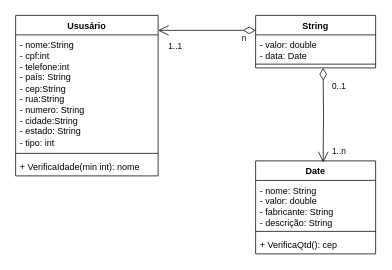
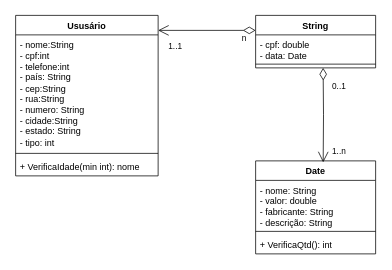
  <mxCell id="0" />
  <mxCell id="1" parent="0" />
  <mxCell id="2" value="Ususário" style="swimlane;fontStyle=1;align=center;verticalAlign=top;childLayout=stackLayout;horizontal=1;startSize=26;horizontalStack=0;resizeParent=1;resizeParentMax=0;resizeLast=0;collapsible=1;marginBottom=0;whiteSpace=wrap;html=1;" parent="1" vertex="1"><mxGeometry x="20" y="20" width="190" height="214" as="geometry" /></mxCell>
  <mxCell id="3" value="- nome:String&lt;div&gt;- cpf:int&lt;/div&gt;&lt;div&gt;- telefone:int&lt;/div&gt;&lt;div&gt;- país: String&lt;/div&gt;&lt;div&gt;- cep:String&lt;/div&gt;&lt;div&gt;- rua:String&lt;/div&gt;&lt;div&gt;- numero: String&lt;/div&gt;&lt;div&gt;- cidade:String&lt;/div&gt;&lt;div&gt;- estado: String&lt;/div&gt;&lt;div&gt;- tipo: int&lt;/div&gt;&lt;div&gt;&lt;br&gt;&lt;/div&gt;&lt;div&gt;&lt;br&gt;&lt;/div&gt;" style="text;strokeColor=none;fillColor=none;align=left;verticalAlign=top;spacingLeft=4;spacingRight=4;overflow=hidden;rotatable=0;points=[[0,0.5],[1,0.5]];portConstraint=eastwest;whiteSpace=wrap;html=1;" parent="2" vertex="1"><mxGeometry y="26" width="190" height="154" as="geometry" /></mxCell>
  <mxCell id="4" value="" style="line;strokeWidth=1;fillColor=none;align=left;verticalAlign=middle;spacingTop=-1;spacingLeft=3;spacingRight=3;rotatable=0;labelPosition=right;points=[];portConstraint=eastwest;strokeColor=inherit;" parent="2" vertex="1"><mxGeometry y="180" width="190" height="8" as="geometry" /></mxCell>
  <mxCell id="5" value="+ VerificaIdade(min int): nome&amp;nbsp;" style="text;strokeColor=none;fillColor=none;align=left;verticalAlign=top;spacingLeft=4;spacingRight=4;overflow=hidden;rotatable=0;points=[[0,0.5],[1,0.5]];portConstraint=eastwest;whiteSpace=wrap;html=1;" parent="2" vertex="1"><mxGeometry y="188" width="190" height="26" as="geometry" /></mxCell>
  <mxCell id="6" value="String" style="swimlane;fontStyle=1;align=center;verticalAlign=top;childLayout=stackLayout;horizontal=1;startSize=26;horizontalStack=0;resizeParent=1;resizeParentMax=0;resizeLast=0;collapsible=1;marginBottom=0;whiteSpace=wrap;html=1;" parent="1" vertex="1"><mxGeometry x="340" y="20" width="160" height="70" as="geometry" /></mxCell>
- <mxCell id="7" value="- valor: double&lt;div&gt;- data: Date&lt;/div&gt;" style="text;strokeColor=none;fillColor=none;align=left;verticalAlign=top;spacingLeft=4;spacingRight=4;overflow=hidden;rotatable=0;points=[[0,0.5],[1,0.5]];portConstraint=eastwest;whiteSpace=wrap;html=1;" parent="6" vertex="1"><mxGeometry y="26" width="160" height="34" as="geometry" /></mxCell>
+ <mxCell id="7" value="- cpf: double&lt;div&gt;- data: Date&lt;/div&gt;" style="text;strokeColor=none;fillColor=none;align=left;verticalAlign=top;spacingLeft=4;spacingRight=4;overflow=hidden;rotatable=0;points=[[0,0.5],[1,0.5]];portConstraint=eastwest;whiteSpace=wrap;html=1;" parent="6" vertex="1"><mxGeometry y="26" width="160" height="34" as="geometry" /></mxCell>
  <mxCell id="8" value="" style="line;strokeWidth=1;fillColor=none;align=left;verticalAlign=middle;spacingTop=-1;spacingLeft=3;spacingRight=3;rotatable=0;labelPosition=right;points=[];portConstraint=eastwest;strokeColor=inherit;" parent="6" vertex="1"><mxGeometry y="60" width="160" height="10" as="geometry" /></mxCell>
  <mxCell id="9" value="Date" style="swimlane;fontStyle=1;align=center;verticalAlign=top;childLayout=stackLayout;horizontal=1;startSize=26;horizontalStack=0;resizeParent=1;resizeParentMax=0;resizeLast=0;collapsible=1;marginBottom=0;whiteSpace=wrap;html=1;" parent="1" vertex="1"><mxGeometry x="340" y="214" width="160" height="124" as="geometry" /></mxCell>
  <mxCell id="10" value="- nome: String&lt;div&gt;- valor: double&lt;/div&gt;&lt;div&gt;- fabricante: String&lt;/div&gt;&lt;div&gt;- descrição: String&lt;/div&gt;" style="text;strokeColor=none;fillColor=none;align=left;verticalAlign=top;spacingLeft=4;spacingRight=4;overflow=hidden;rotatable=0;points=[[0,0.5],[1,0.5]];portConstraint=eastwest;whiteSpace=wrap;html=1;" parent="9" vertex="1"><mxGeometry y="26" width="160" height="64" as="geometry" /></mxCell>
  <mxCell id="11" value="" style="line;strokeWidth=1;fillColor=none;align=left;verticalAlign=middle;spacingTop=-1;spacingLeft=3;spacingRight=3;rotatable=0;labelPosition=right;points=[];portConstraint=eastwest;strokeColor=inherit;" parent="9" vertex="1"><mxGeometry y="90" width="160" height="8" as="geometry" /></mxCell>
- <mxCell id="12" value="+ VerificaQtd(): cep" style="text;strokeColor=none;fillColor=none;align=left;verticalAlign=top;spacingLeft=4;spacingRight=4;overflow=hidden;rotatable=0;points=[[0,0.5],[1,0.5]];portConstraint=eastwest;whiteSpace=wrap;html=1;" parent="9" vertex="1"><mxGeometry y="98" width="160" height="26" as="geometry" /></mxCell>
+ <mxCell id="12" value="+ VerificaQtd(): int" style="text;strokeColor=none;fillColor=none;align=left;verticalAlign=top;spacingLeft=4;spacingRight=4;overflow=hidden;rotatable=0;points=[[0,0.5],[1,0.5]];portConstraint=eastwest;whiteSpace=wrap;html=1;" parent="9" vertex="1"><mxGeometry y="98" width="160" height="26" as="geometry" /></mxCell>
  <mxCell id="13" value="n" style="endArrow=open;html=1;endSize=12;startArrow=diamondThin;startSize=14;startFill=0;edgeStyle=orthogonalEdgeStyle;align=left;verticalAlign=bottom;rounded=0;" parent="1" edge="1"><mxGeometry x="-0.692" y="20" relative="1" as="geometry"><mxPoint x="340" y="40" as="sourcePoint" /><mxPoint x="210" y="40" as="targetPoint" /><mxPoint as="offset" /></mxGeometry></mxCell>
  <mxCell id="14" value="0..1" style="edgeLabel;html=1;align=center;verticalAlign=middle;resizable=0;points=[];" parent="13" vertex="1" connectable="0"><mxGeometry x="0.585" y="-2" relative="1" as="geometry"><mxPoint x="213" y="75" as="offset" /></mxGeometry></mxCell>
  <mxCell id="15" value="1..1" style="endArrow=open;html=1;endSize=12;startArrow=diamondThin;startSize=14;startFill=0;edgeStyle=orthogonalEdgeStyle;align=left;verticalAlign=bottom;rounded=0;entryX=0.563;entryY=0.016;entryDx=0;entryDy=0;entryPerimeter=0;" parent="1" target="9" edge="1"><mxGeometry x="-1" y="-211" relative="1" as="geometry"><mxPoint x="430" y="90" as="sourcePoint" /><mxPoint x="430" y="200" as="targetPoint" /><Array as="points" /><mxPoint x="3" y="-22" as="offset" /></mxGeometry></mxCell>
  <mxCell id="16" value="1..n" style="edgeLabel;html=1;align=center;verticalAlign=middle;resizable=0;points=[];" parent="15" vertex="1" connectable="0"><mxGeometry x="0.723" y="9" relative="1" as="geometry"><mxPoint x="11" y="2" as="offset" /></mxGeometry></mxCell>
